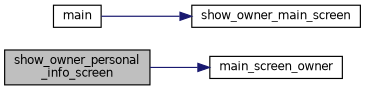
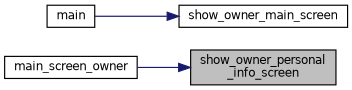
  digraph {
    rankdir=RL
    node [color=black fillcolor=white fontname=Helvetica fontsize=10 shape=record style=filled]
    edge [color=midnightblue dir=back fontname=Helvetica fontsize=10 labelfontname=Helvetica labelfontsize=10 style=solid]
    n1 [fillcolor=grey75 fontcolor=black height=0.2 label="show_owner_personal\l_info_screen" width=0.4]
    n2 [height=0.2 label=main_screen_owner width=0.4]
    n3 [height=0.2 label=show_owner_main_screen width=0.4]
    n4 [height=0.2 label=main width=0.4]
-   n2 -> n1
+   n1 -> n2
    n3 -> n4
  }
